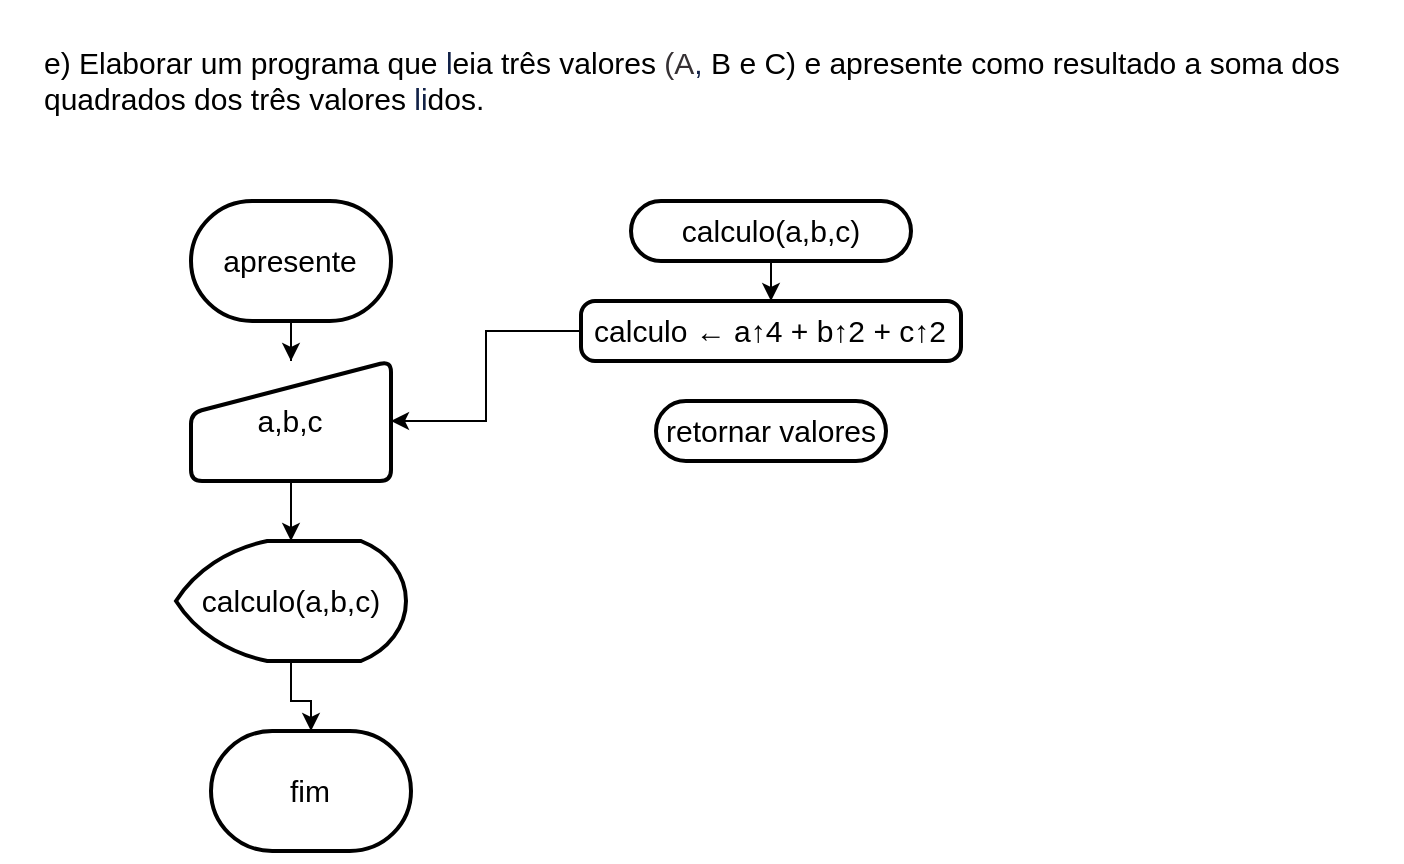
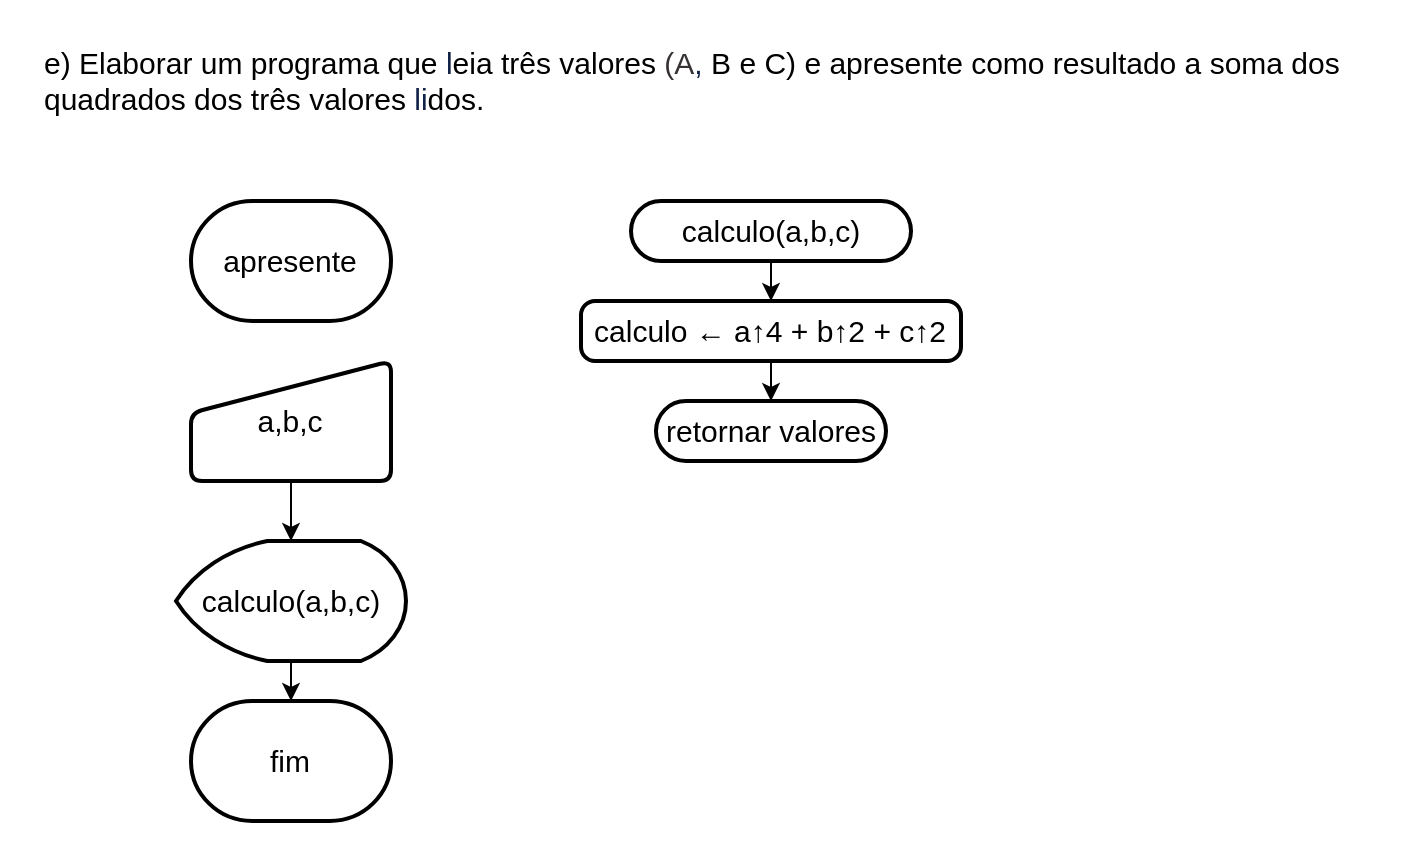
  <mxCell id="0" />
  <mxCell id="1" parent="0" />
  <mxCell id="2" value="&lt;span class=&quot;fontstyle0&quot; style=&quot;font-size: 15px;&quot;&gt;e) Elaborar um programa que &lt;/span&gt;&lt;span style=&quot;color: rgb(17, 33, 71); font-size: 15px;&quot; class=&quot;fontstyle0&quot;&gt;l&lt;/span&gt;&lt;span class=&quot;fontstyle0&quot; style=&quot;font-size: 15px;&quot;&gt;eia três valores &lt;/span&gt;&lt;span style=&quot;color: rgb(54, 49, 52); font-size: 15px;&quot; class=&quot;fontstyle0&quot;&gt;(A&lt;/span&gt;&lt;span style=&quot;color: rgb(17, 33, 71); font-size: 15px;&quot; class=&quot;fontstyle0&quot;&gt;, &lt;/span&gt;&lt;span class=&quot;fontstyle0&quot; style=&quot;font-size: 15px;&quot;&gt;B e C) e apresente como resultado a soma dos&lt;br style=&quot;font-size: 15px;&quot;&gt;quadrados dos três valores &lt;/span&gt;&lt;span style=&quot;color: rgb(17, 33, 71); font-size: 15px;&quot; class=&quot;fontstyle0&quot;&gt;li&lt;/span&gt;&lt;span class=&quot;fontstyle0&quot; style=&quot;font-size: 15px;&quot;&gt;dos.&lt;/span&gt; " style="text;html=1;align=left;verticalAlign=middle;resizable=0;points=[];autosize=1;strokeColor=none;fillColor=none;fontSize=15;" vertex="1" parent="1"><mxGeometry width="660" height="40" as="geometry" x="20" y="20" /></mxCell>
  <mxCell id="3" value="retornar valores" style="html=1;dashed=0;whitespace=wrap;shape=mxgraph.dfd.start;fontSize=15;strokeWidth=2;" vertex="1" parent="1"><mxGeometry x="327.5" y="200" width="115" height="30" as="geometry" /></mxCell>
  <mxCell id="4" value="" style="edgeStyle=orthogonalEdgeStyle;rounded=0;orthogonalLoop=1;jettySize=auto;html=1;fontSize=15;" edge="1" parent="1" source="5" target="14"><mxGeometry relative="1" as="geometry" /></mxCell>
  <mxCell id="5" value="calculo(a,b,c)" style="html=1;dashed=0;whitespace=wrap;shape=mxgraph.dfd.start;fontSize=15;strokeWidth=2;" vertex="1" parent="1"><mxGeometry x="315" y="100" width="140" height="30" as="geometry" /></mxCell>
  <mxCell id="6" value="" style="edgeStyle=orthogonalEdgeStyle;rounded=0;orthogonalLoop=1;jettySize=auto;html=1;" edge="1" parent="1" source="7" target="9"><mxGeometry relative="1" as="geometry" /></mxCell>
  <mxCell id="7" value="a,b,c" style="html=1;strokeWidth=2;shape=manualInput;whiteSpace=wrap;rounded=1;size=26;arcSize=11;fontSize=15;" vertex="1" parent="1"><mxGeometry x="95" y="180" width="100" height="60" as="geometry" /></mxCell>
  <mxCell id="8" value="" style="edgeStyle=orthogonalEdgeStyle;rounded=0;orthogonalLoop=1;jettySize=auto;html=1;" edge="1" parent="1" source="9" target="10"><mxGeometry relative="1" as="geometry" /></mxCell>
  <mxCell id="9" value="calculo(a,b,c)" style="strokeWidth=2;html=1;shape=mxgraph.flowchart.display;whiteSpace=wrap;fontSize=15;" vertex="1" parent="1"><mxGeometry x="87.5" y="270" width="115" height="60" as="geometry" /></mxCell>
- <mxCell id="10" value="fim" style="strokeWidth=2;html=1;shape=mxgraph.flowchart.terminator;whiteSpace=wrap;fontSize=15;" vertex="1" parent="1"><mxGeometry x="105" y="365" width="100" height="60" as="geometry" /></mxCell>
- <mxCell id="11" value="" style="edgeStyle=orthogonalEdgeStyle;rounded=0;orthogonalLoop=1;jettySize=auto;html=1;fontSize=15;" edge="1" parent="1" source="12" target="7"><mxGeometry relative="1" as="geometry" /></mxCell>
+ <mxCell id="10" value="fim" style="strokeWidth=2;html=1;shape=mxgraph.flowchart.terminator;whiteSpace=wrap;fontSize=15;" vertex="1" parent="1"><mxGeometry x="95" y="350" width="100" height="60" as="geometry" /></mxCell>
  <mxCell id="12" value="apresente" style="strokeWidth=2;html=1;shape=mxgraph.flowchart.terminator;whiteSpace=wrap;fontSize=15;" vertex="1" parent="1"><mxGeometry x="95" y="100" width="100" height="60" as="geometry" /></mxCell>
- <mxCell id="13" value="" style="edgeStyle=orthogonalEdgeStyle;rounded=0;orthogonalLoop=1;jettySize=auto;html=1;" edge="1" parent="1" source="14" target="7"><mxGeometry relative="1" as="geometry" /></mxCell>
+ <mxCell id="13" value="" style="edgeStyle=orthogonalEdgeStyle;rounded=0;orthogonalLoop=1;jettySize=auto;html=1;" edge="1" parent="1" source="14" target="3"><mxGeometry relative="1" as="geometry" /></mxCell>
  <mxCell id="14" value="calculo ← a↑4 + b↑2 + c↑2" style="rounded=1;whiteSpace=wrap;html=1;absoluteArcSize=1;arcSize=14;strokeWidth=2;fontSize=15;" vertex="1" parent="1"><mxGeometry x="290" y="150" width="190" height="30" as="geometry" /></mxCell>
